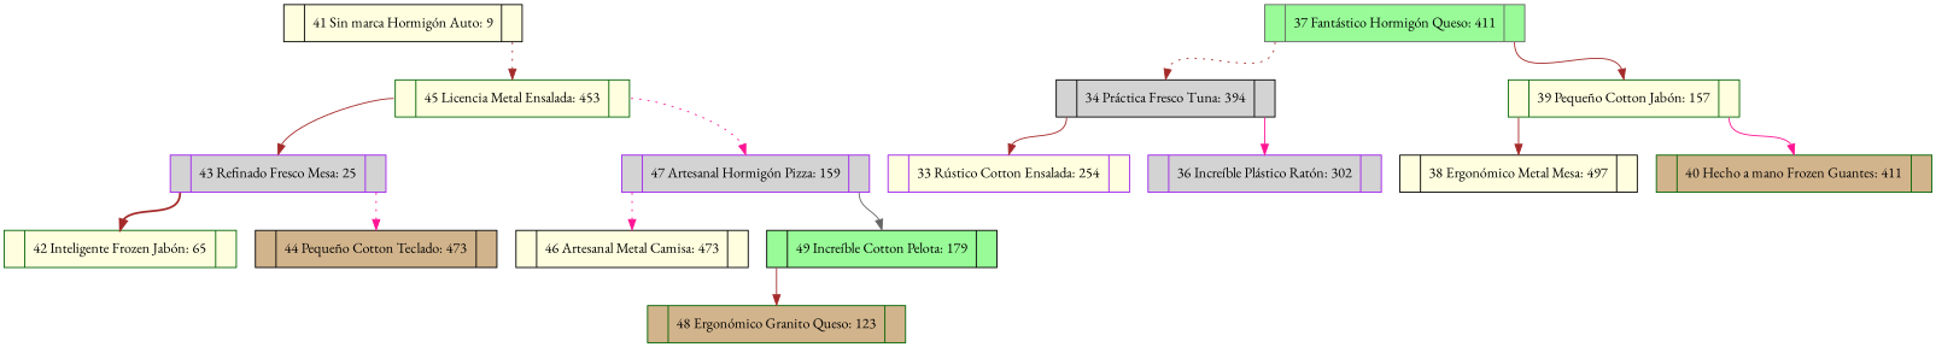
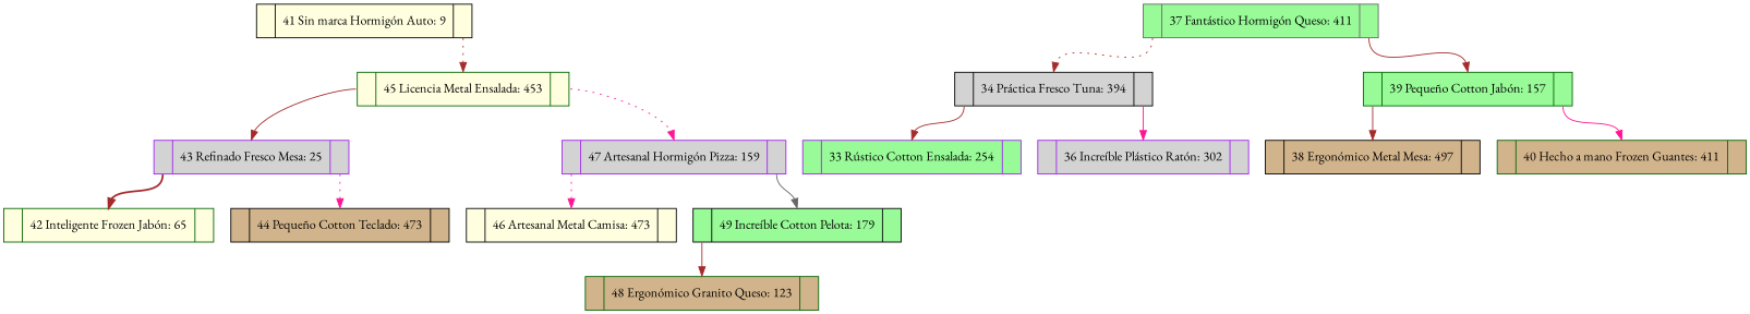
  digraph {
    fontname="EB Garamond"
    node [color=black fillcolor=lightyellow fontname="EB Garamond" shape=record style=filled]
    edge [color=brown fontname="EB Garamond" headport=f1 style=solid tailport=f2]
    n1 [label="<f0>|<f1>41  Sin marca Hormigón Auto: 9|<f2>"]
    n2 [color=darkgreen label="<f0>|<f1>45 Licencia Metal Ensalada: 453|<f2>"]
    n3 [color=gray40 fillcolor=palegreen label="<f0>|<f1>37 Fantástico Hormigón Queso: 411|<f2>"]
    n4 [fillcolor=lightgrey label="<f0>|<f1>34 Práctica Fresco Tuna: 394|<f2>"]
-   n5 [color=darkgreen label="<f0>|<f1>39 Pequeño Cotton Jabón: 157|<f2>"]
+   n5 [color=darkgreen fillcolor=palegreen label="<f0>|<f1>39 Pequeño Cotton Jabón: 157|<f2>"]
    n6 [color=purple fillcolor=lightgrey label="<f0>|<f1>43 Refinado Fresco Mesa: 25|<f2>"]
    n7 [color=purple fillcolor=lightgrey label="<f0>|<f1>47 Artesanal Hormigón Pizza: 159|<f2>"]
-   n8 [color=purple label="<f0>|<f1>33 Rústico Cotton Ensalada: 254|<f2>"]
+   n8 [color=purple fillcolor=palegreen label="<f0>|<f1>33 Rústico Cotton Ensalada: 254|<f2>"]
    n9 [color=purple fillcolor=lightgrey label="<f0>|<f1>36 Increíble Plástico Ratón: 302|<f2>"]
-   n10 [label="<f0>|<f1>38 Ergonómico Metal Mesa: 497|<f2>"]
+   n10 [fillcolor=tan label="<f0>|<f1>38 Ergonómico Metal Mesa: 497|<f2>"]
    n11 [color=darkgreen fillcolor=tan label="<f0>|<f1>40 Hecho a mano Frozen Guantes: 411|<f2>"]
    n12 [color=darkgreen label="<f0>|<f1>42 Inteligente Frozen Jabón: 65|<f2>"]
    n13 [fillcolor=tan label="<f0>|<f1>44 Pequeño Cotton Teclado: 473|<f2>"]
    n14 [label="<f0>|<f1>46 Artesanal Metal Camisa: 473|<f2>"]
    n15 [fillcolor=palegreen label="<f0>|<f1>49 Increíble Cotton Pelota: 179|<f2>"]
    n16 [color=darkgreen fillcolor=tan label="<f0>|<f1>48 Ergonómico Granito Queso: 123|<f2>"]
    n1 -> n2 [style=dotted]
    n2 -> n6 [tailport=f0]
    n2 -> n7 [color=deeppink style=dotted]
    n3 -> n4 [style=dotted tailport=f0]
    n3 -> n5
    n4 -> n8 [tailport=f0]
    n4 -> n9 [color=deeppink]
    n5 -> n10 [tailport=f0]
    n5 -> n11 [color=deeppink]
    n6 -> n12 [style=bold tailport=f0]
    n6 -> n13 [color=deeppink style=dotted]
    n7 -> n14 [color=deeppink style=dotted tailport=f0]
    n7 -> n15 [color=gray40]
    n15 -> n16 [tailport=f0]
  }
